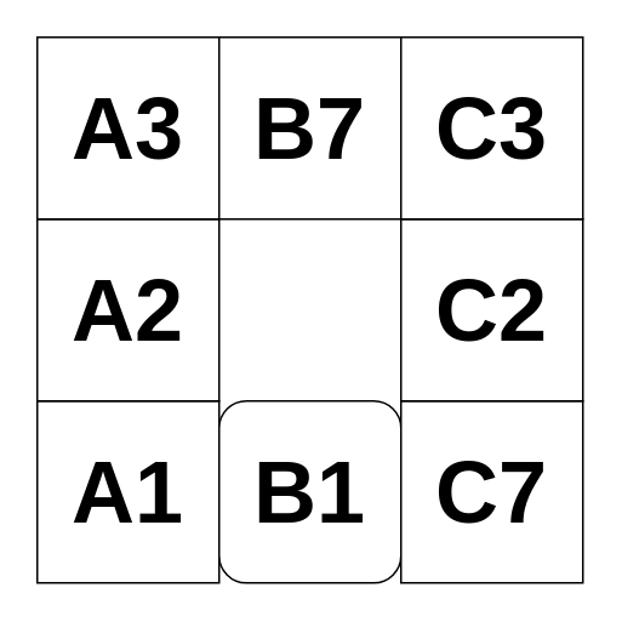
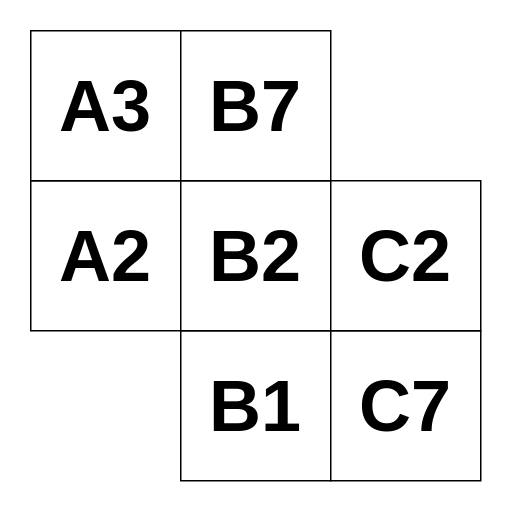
  <mxCell id="0" />
  <mxCell id="1" parent="0" />
- <mxCell id="2" value="A1" style="rounded=0;whiteSpace=wrap;html=1;fontSize=48;fontStyle=1" vertex="1" parent="1"><mxGeometry x="20" y="220" width="100" height="100" as="geometry" /></mxCell>
  <mxCell id="3" value="A2" style="rounded=0;whiteSpace=wrap;html=1;fontSize=48;fontStyle=1" vertex="1" parent="1"><mxGeometry x="20" y="120" width="100" height="100" as="geometry" /></mxCell>
  <mxCell id="4" value="A3" style="rounded=0;whiteSpace=wrap;html=1;fontSize=48;fontStyle=1" vertex="1" parent="1"><mxGeometry x="20" y="20" width="100" height="100" as="geometry" /></mxCell>
- <mxCell id="5" value="B1" style="whiteSpace=wrap;html=1;fontSize=48;fontStyle=1;rounded=1;" vertex="1" parent="1"><mxGeometry x="120" y="220" width="100" height="100" as="geometry" /></mxCell>
+ <mxCell id="5" value="B1" style="rounded=0;whiteSpace=wrap;html=1;fontSize=48;fontStyle=1" vertex="1" parent="1"><mxGeometry x="120" y="220" width="100" height="100" as="geometry" /></mxCell>
+ <mxCell id="6" value="B2" style="rounded=0;whiteSpace=wrap;html=1;fontSize=48;fontStyle=1" vertex="1" parent="1"><mxGeometry x="120" y="120" width="100" height="100" as="geometry" /></mxCell>
  <mxCell id="7" value="B7" style="rounded=0;whiteSpace=wrap;html=1;fontSize=48;fontStyle=1" vertex="1" parent="1"><mxGeometry x="120" y="20" width="100" height="100" as="geometry" /></mxCell>
  <mxCell id="8" value="C7" style="rounded=0;whiteSpace=wrap;html=1;fontSize=48;fontStyle=1" vertex="1" parent="1"><mxGeometry x="220" y="220" width="100" height="100" as="geometry" /></mxCell>
  <mxCell id="9" value="C2" style="rounded=0;whiteSpace=wrap;html=1;fontSize=48;fontStyle=1" vertex="1" parent="1"><mxGeometry x="220" y="120" width="100" height="100" as="geometry" /></mxCell>
- <mxCell id="10" value="C3" style="rounded=0;whiteSpace=wrap;html=1;fontSize=48;fontStyle=1" vertex="1" parent="1"><mxGeometry x="220" y="20" width="100" height="100" as="geometry" /></mxCell>
